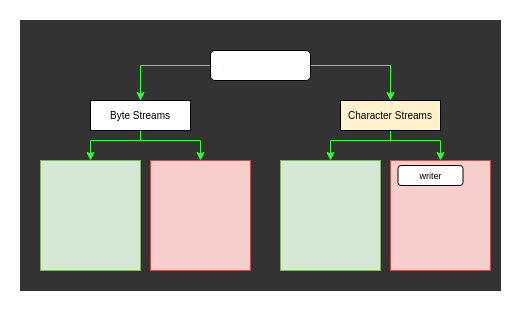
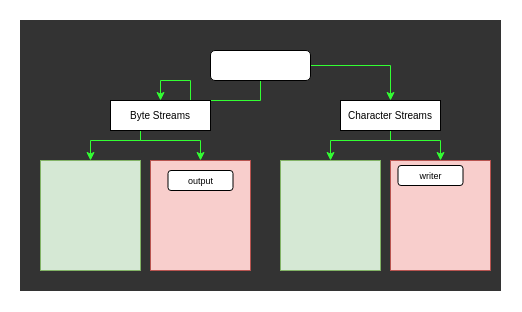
  <mxCell id="0" />
  <mxCell id="1" parent="0" />
  <mxCell id="2" value="" style="rounded=0;whiteSpace=wrap;html=1;movable=1;resizable=1;rotatable=1;deletable=1;editable=1;locked=0;connectable=1;strokeColor=#333333;fillColor=#333333;" vertex="1" parent="1"><mxGeometry width="480" height="270" as="geometry" x="20" y="20" /></mxCell>
  <mxCell id="3" style="edgeStyle=orthogonalEdgeStyle;rounded=0;orthogonalLoop=1;jettySize=auto;html=1;strokeColor=#33FF33;" edge="1" parent="1" source="5" target="8"><mxGeometry relative="1" as="geometry" /></mxCell>
  <mxCell id="4" style="edgeStyle=orthogonalEdgeStyle;rounded=0;orthogonalLoop=1;jettySize=auto;html=1;entryX=0.5;entryY=0;entryDx=0;entryDy=0;strokeColor=#33FF33;" edge="1" parent="1" source="5" target="11"><mxGeometry relative="1" as="geometry" /></mxCell>
  <mxCell id="5" value="" style="rounded=1;whiteSpace=wrap;html=1;" vertex="1" parent="1"><mxGeometry x="210" y="50" width="100" height="30" as="geometry" /></mxCell>
  <mxCell id="6" style="edgeStyle=orthogonalEdgeStyle;rounded=0;orthogonalLoop=1;jettySize=auto;html=1;entryX=0.5;entryY=0;entryDx=0;entryDy=0;strokeColor=#33FF33;" edge="1" parent="1" source="8" target="13"><mxGeometry relative="1" as="geometry"><Array as="points"><mxPoint x="140" y="140" /><mxPoint x="200" y="140" /></Array></mxGeometry></mxCell>
  <mxCell id="7" style="edgeStyle=orthogonalEdgeStyle;rounded=0;orthogonalLoop=1;jettySize=auto;html=1;strokeColor=#33FF33;" edge="1" parent="1" source="8" target="12"><mxGeometry relative="1" as="geometry"><Array as="points"><mxPoint x="140" y="140" /><mxPoint x="90" y="140" /></Array></mxGeometry></mxCell>
- <mxCell id="8" value="&lt;font style=&quot;font-size: 10px;&quot;&gt;Byte Streams&lt;/font&gt;" style="rounded=0;whiteSpace=wrap;html=1;" vertex="1" parent="1"><mxGeometry x="90" y="100" width="100" height="30" as="geometry" /></mxCell>
+ <mxCell id="8" value="&lt;font style=&quot;font-size: 10px;&quot;&gt;Byte Streams&lt;/font&gt;" style="rounded=0;whiteSpace=wrap;html=1;" vertex="1" parent="1"><mxGeometry x="110" y="100" width="100" height="30" as="geometry" /></mxCell>
  <mxCell id="9" style="edgeStyle=orthogonalEdgeStyle;rounded=0;orthogonalLoop=1;jettySize=auto;html=1;entryX=0.5;entryY=0;entryDx=0;entryDy=0;strokeColor=#33FF33;" edge="1" parent="1" source="11" target="14"><mxGeometry relative="1" as="geometry"><Array as="points"><mxPoint x="390" y="140" /><mxPoint x="330" y="140" /></Array></mxGeometry></mxCell>
  <mxCell id="10" style="edgeStyle=orthogonalEdgeStyle;rounded=0;orthogonalLoop=1;jettySize=auto;html=1;strokeColor=#33FF33;" edge="1" parent="1" source="11" target="15"><mxGeometry relative="1" as="geometry"><Array as="points"><mxPoint x="390" y="140" /><mxPoint x="440" y="140" /></Array></mxGeometry></mxCell>
- <mxCell id="11" value="&lt;font style=&quot;font-size: 10px;&quot;&gt;Character Streams&lt;/font&gt;" style="rounded=0;whiteSpace=wrap;html=1;fillColor=#fff2cc;" vertex="1" parent="1"><mxGeometry x="340" y="100" width="100" height="30" as="geometry" /></mxCell>
+ <mxCell id="11" value="&lt;font style=&quot;font-size: 10px;&quot;&gt;Character Streams&lt;/font&gt;" style="rounded=0;whiteSpace=wrap;html=1;" vertex="1" parent="1"><mxGeometry x="340" y="100" width="100" height="30" as="geometry" /></mxCell>
  <mxCell id="12" value="" style="rounded=0;whiteSpace=wrap;html=1;fillColor=#d5e8d4;strokeColor=#82b366;" vertex="1" parent="1"><mxGeometry x="40" y="160" width="100" height="110" as="geometry" /></mxCell>
  <mxCell id="13" value="" style="rounded=0;whiteSpace=wrap;html=1;fillColor=#f8cecc;strokeColor=#b85450;" vertex="1" parent="1"><mxGeometry x="150" y="160" width="100" height="110" as="geometry" /></mxCell>
  <mxCell id="14" value="" style="rounded=0;whiteSpace=wrap;html=1;fillColor=#d5e8d4;strokeColor=#82b366;" vertex="1" parent="1"><mxGeometry x="280" y="160" width="100" height="110" as="geometry" /></mxCell>
  <mxCell id="15" value="" style="rounded=0;whiteSpace=wrap;html=1;fillColor=#f8cecc;strokeColor=#b85450;" vertex="1" parent="1"><mxGeometry x="390" y="160" width="100" height="110" as="geometry" /></mxCell>
+ <mxCell id="16" value="&lt;font style=&quot;font-size: 9px;&quot;&gt;output&lt;/font&gt;" style="rounded=1;whiteSpace=wrap;html=1;" vertex="1" parent="1"><mxGeometry x="167.5" y="170" width="65" height="20" as="geometry" /></mxCell>
  <mxCell id="17" value="&lt;font style=&quot;font-size: 9px;&quot;&gt;writer&lt;/font&gt;" style="rounded=1;whiteSpace=wrap;html=1;" vertex="1" parent="1"><mxGeometry x="397.5" y="165" width="65" height="20" as="geometry" /></mxCell>
